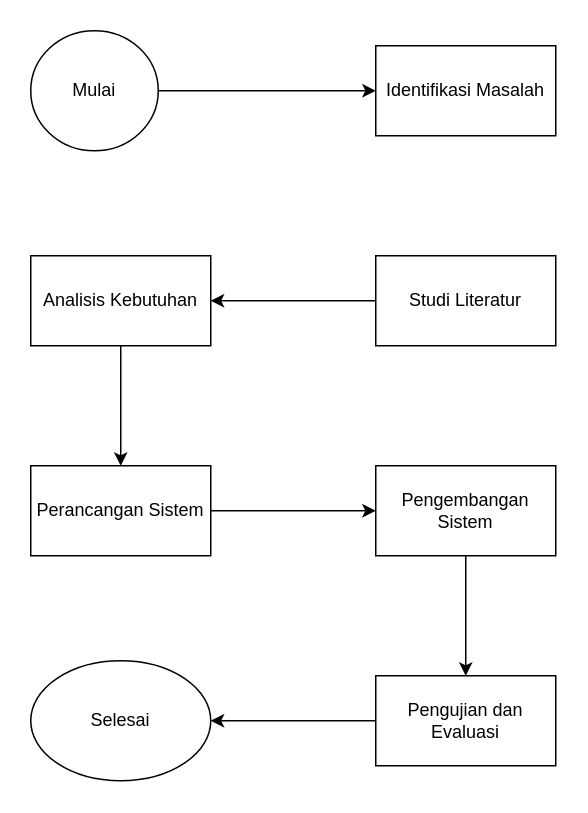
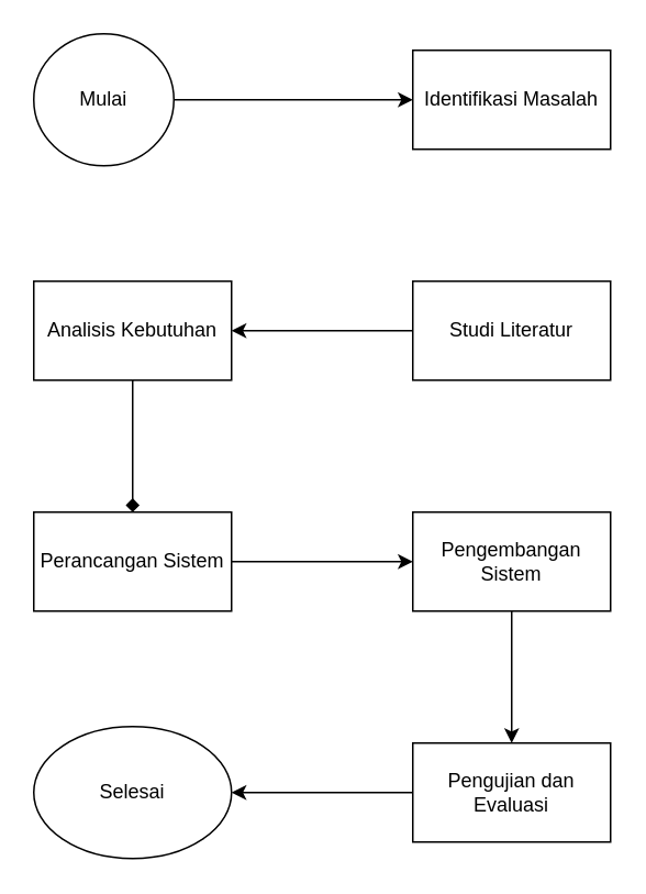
  <mxCell id="0" />
  <mxCell id="1" parent="0" />
  <mxCell id="2" value="" style="edgeStyle=orthogonalEdgeStyle;rounded=0;orthogonalLoop=1;jettySize=auto;html=1;" edge="1" parent="1" source="3" target="4"><mxGeometry relative="1" as="geometry" /></mxCell>
  <mxCell id="3" value="Mulai" style="ellipse;whiteSpace=wrap;html=1;" vertex="1" parent="1"><mxGeometry x="20" y="20" width="85" height="80" as="geometry" /></mxCell>
  <mxCell id="4" value="Identifikasi Masalah" style="whiteSpace=wrap;html=1;" vertex="1" parent="1"><mxGeometry x="250" y="30" width="120" height="60" as="geometry" /></mxCell>
  <mxCell id="5" value="" style="edgeStyle=orthogonalEdgeStyle;rounded=0;orthogonalLoop=1;jettySize=auto;html=1;" edge="1" parent="1" source="6" target="8"><mxGeometry relative="1" as="geometry" /></mxCell>
  <mxCell id="6" value="Studi Literatur" style="whiteSpace=wrap;html=1;" vertex="1" parent="1"><mxGeometry x="250" y="170" width="120" height="60" as="geometry" /></mxCell>
- <mxCell id="7" value="" style="edgeStyle=orthogonalEdgeStyle;rounded=0;orthogonalLoop=1;jettySize=auto;html=1;" edge="1" parent="1" source="8" target="10"><mxGeometry relative="1" as="geometry" /></mxCell>
+ <mxCell id="7" value="" style="edgeStyle=orthogonalEdgeStyle;rounded=0;orthogonalLoop=1;jettySize=auto;html=1;endArrow=diamond;" edge="1" parent="1" source="8" target="10"><mxGeometry relative="1" as="geometry" /></mxCell>
  <mxCell id="8" value="Analisis Kebutuhan" style="whiteSpace=wrap;html=1;" vertex="1" parent="1"><mxGeometry x="20" y="170" width="120" height="60" as="geometry" /></mxCell>
  <mxCell id="9" value="" style="edgeStyle=orthogonalEdgeStyle;rounded=0;orthogonalLoop=1;jettySize=auto;html=1;" edge="1" parent="1" source="10" target="12"><mxGeometry relative="1" as="geometry" /></mxCell>
  <mxCell id="10" value="Perancangan Sistem" style="whiteSpace=wrap;html=1;" vertex="1" parent="1"><mxGeometry x="20" y="310" width="120" height="60" as="geometry" /></mxCell>
  <mxCell id="11" value="" style="edgeStyle=orthogonalEdgeStyle;rounded=0;orthogonalLoop=1;jettySize=auto;html=1;" edge="1" parent="1" source="12" target="13"><mxGeometry relative="1" as="geometry" /></mxCell>
  <mxCell id="12" value="Pengembangan Sistem" style="whiteSpace=wrap;html=1;" vertex="1" parent="1"><mxGeometry x="250" y="310" width="120" height="60" as="geometry" /></mxCell>
  <mxCell id="13" value="Pengujian dan Evaluasi" style="whiteSpace=wrap;html=1;" vertex="1" parent="1"><mxGeometry x="250" y="450" width="120" height="60" as="geometry" /></mxCell>
  <mxCell id="14" value="Selesai" style="ellipse;whiteSpace=wrap;html=1;" vertex="1" parent="1"><mxGeometry x="20" y="440" width="120" height="80" as="geometry" /></mxCell>
  <mxCell id="15" value="" style="endArrow=classic;html=1;rounded=0;exitX=0;exitY=0.5;exitDx=0;exitDy=0;entryX=1;entryY=0.5;entryDx=0;entryDy=0;" edge="1" parent="1" source="13" target="14"><mxGeometry width="50" height="50" relative="1" as="geometry"><mxPoint x="280" y="310" as="sourcePoint" /><mxPoint x="330" y="260" as="targetPoint" /></mxGeometry></mxCell>
